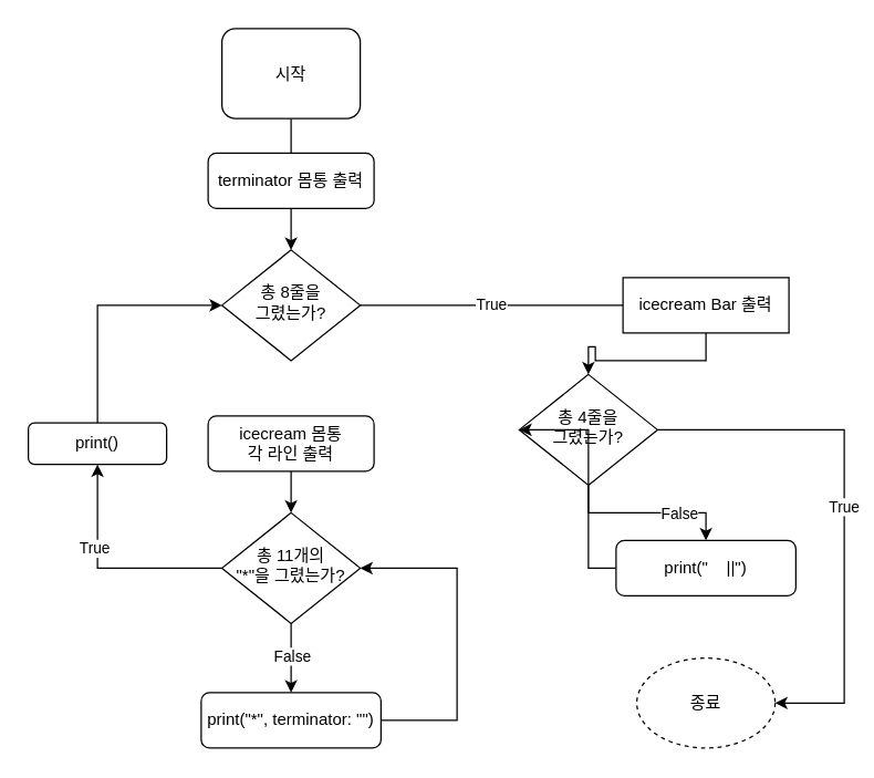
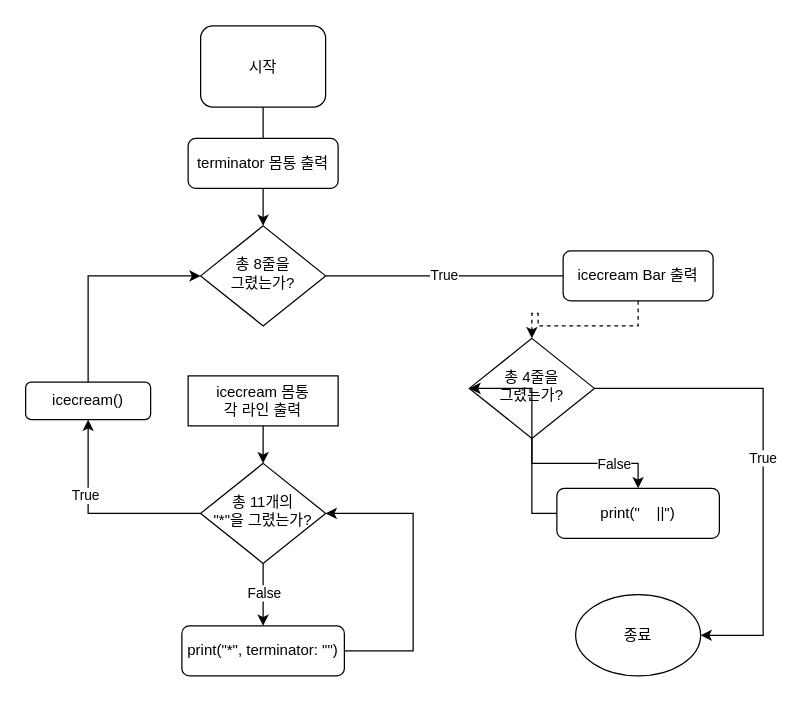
  <mxCell id="0" />
  <mxCell id="1" parent="0" />
  <mxCell id="2" value="" style="edgeStyle=orthogonalEdgeStyle;rounded=0;orthogonalLoop=1;jettySize=auto;html=1;" edge="1" parent="1" source="3" target="6"><mxGeometry relative="1" as="geometry" /></mxCell>
  <mxCell id="3" value="시작" style="whiteSpace=wrap;html=1;rounded=1;" vertex="1" parent="1"><mxGeometry x="160" y="20" width="100" height="65" as="geometry" /></mxCell>
  <mxCell id="4" value="terminator 몸통 출력" style="rounded=1;whiteSpace=wrap;html=1;fontSize=12;glass=0;strokeWidth=1;shadow=0;" vertex="1" parent="1"><mxGeometry x="150" y="110" width="120" height="40" as="geometry" /></mxCell>
  <mxCell id="5" value="True" style="edgeStyle=orthogonalEdgeStyle;rounded=0;orthogonalLoop=1;jettySize=auto;html=1;entryX=0;entryY=0.5;entryDx=0;entryDy=0;endArrow=none;" edge="1" parent="1" source="6" target="19"><mxGeometry relative="1" as="geometry" /></mxCell>
  <mxCell id="6" value="총 8줄을&lt;br&gt;그렸는가?" style="rhombus;whiteSpace=wrap;html=1;shadow=0;fontFamily=Helvetica;fontSize=12;align=center;strokeWidth=1;spacing=6;spacingTop=-4;" vertex="1" parent="1"><mxGeometry x="160" y="180" width="100" height="80" as="geometry" /></mxCell>
  <mxCell id="7" value="" style="edgeStyle=orthogonalEdgeStyle;rounded=0;orthogonalLoop=1;jettySize=auto;html=1;" edge="1" parent="1" source="8" target="13"><mxGeometry relative="1" as="geometry" /></mxCell>
- <mxCell id="8" value="icecream 몸통&lt;br&gt;각 라인 출력" style="rounded=1;whiteSpace=wrap;html=1;fontSize=12;glass=0;strokeWidth=1;shadow=0;" vertex="1" parent="1"><mxGeometry x="150" y="300" width="120" height="40" as="geometry" /></mxCell>
+ <mxCell id="8" value="icecream 몸통&lt;br&gt;각 라인 출력" style="whiteSpace=wrap;html=1;fontSize=12;glass=0;strokeWidth=1;shadow=0;rounded=0;" vertex="1" parent="1"><mxGeometry x="150" y="300" width="120" height="40" as="geometry" /></mxCell>
  <mxCell id="9" value="" style="edgeStyle=orthogonalEdgeStyle;rounded=0;orthogonalLoop=1;jettySize=auto;html=1;" edge="1" parent="1" source="13" target="14"><mxGeometry relative="1" as="geometry" /></mxCell>
  <mxCell id="10" value="False" style="edgeLabel;html=1;align=center;verticalAlign=middle;resizable=0;points=[];" vertex="1" connectable="0" parent="9"><mxGeometry x="-0.087" relative="1" as="geometry"><mxPoint as="offset" /></mxGeometry></mxCell>
  <mxCell id="11" style="edgeStyle=orthogonalEdgeStyle;rounded=0;orthogonalLoop=1;jettySize=auto;html=1;exitX=0;exitY=0.5;exitDx=0;exitDy=0;" edge="1" parent="1" source="13" target="17"><mxGeometry relative="1" as="geometry" /></mxCell>
  <mxCell id="12" value="True" style="edgeLabel;html=1;align=center;verticalAlign=middle;resizable=0;points=[];" vertex="1" connectable="0" parent="11"><mxGeometry x="0.272" y="3" relative="1" as="geometry"><mxPoint as="offset" /></mxGeometry></mxCell>
  <mxCell id="13" value="총 11개의&lt;br&gt;&quot;*&quot;을 그렸는가?" style="rhombus;whiteSpace=wrap;html=1;shadow=0;fontFamily=Helvetica;fontSize=12;align=center;strokeWidth=1;spacing=6;spacingTop=-4;" vertex="1" parent="1"><mxGeometry x="160" y="370" width="100" height="80" as="geometry" /></mxCell>
  <mxCell id="14" value="print(&quot;*&quot;, terminator: &quot;&quot;)" style="rounded=1;whiteSpace=wrap;html=1;fontSize=12;glass=0;strokeWidth=1;shadow=0;" vertex="1" parent="1"><mxGeometry x="145" y="500" width="130" height="40" as="geometry" /></mxCell>
  <mxCell id="15" value="" style="endArrow=classic;html=1;rounded=0;entryX=1;entryY=0.5;entryDx=0;entryDy=0;exitX=1;exitY=0.5;exitDx=0;exitDy=0;" edge="1" parent="1" source="14" target="13"><mxGeometry width="50" height="50" relative="1" as="geometry"><mxPoint x="290" y="460" as="sourcePoint" /><mxPoint x="340" y="410" as="targetPoint" /><Array as="points"><mxPoint x="330" y="520" /><mxPoint x="330" y="410" /></Array></mxGeometry></mxCell>
  <mxCell id="16" style="edgeStyle=orthogonalEdgeStyle;rounded=0;orthogonalLoop=1;jettySize=auto;html=1;entryX=0;entryY=0.5;entryDx=0;entryDy=0;" edge="1" parent="1" source="17" target="6"><mxGeometry relative="1" as="geometry"><Array as="points"><mxPoint x="70" y="220" /></Array></mxGeometry></mxCell>
- <mxCell id="17" value="print()" style="rounded=1;whiteSpace=wrap;html=1;fontSize=12;glass=0;strokeWidth=1;shadow=0;" vertex="1" parent="1"><mxGeometry x="20" y="305" width="100" height="30" as="geometry" /></mxCell>
- <mxCell id="18" value="" style="edgeStyle=orthogonalEdgeStyle;rounded=0;orthogonalLoop=1;jettySize=auto;html=1;" edge="1" parent="1" source="19" target="23"><mxGeometry relative="1" as="geometry" /></mxCell>
- <mxCell id="19" value="icecream Bar 출력" style="whiteSpace=wrap;html=1;fontSize=12;glass=0;strokeWidth=1;shadow=0;rounded=0;" vertex="1" parent="1"><mxGeometry x="450" y="200" width="120" height="40" as="geometry" /></mxCell>
+ <mxCell id="17" value="icecream()" style="rounded=1;whiteSpace=wrap;html=1;fontSize=12;glass=0;strokeWidth=1;shadow=0;" vertex="1" parent="1"><mxGeometry x="20" y="305" width="100" height="30" as="geometry" /></mxCell>
+ <mxCell id="18" value="" style="edgeStyle=orthogonalEdgeStyle;rounded=0;orthogonalLoop=1;jettySize=auto;html=1;dashed=1;" edge="1" parent="1" source="19" target="23"><mxGeometry relative="1" as="geometry" /></mxCell>
+ <mxCell id="19" value="icecream Bar 출력" style="rounded=1;whiteSpace=wrap;html=1;fontSize=12;glass=0;strokeWidth=1;shadow=0;" vertex="1" parent="1"><mxGeometry x="450" y="200" width="120" height="40" as="geometry" /></mxCell>
  <mxCell id="20" value="" style="edgeStyle=orthogonalEdgeStyle;rounded=0;orthogonalLoop=1;jettySize=auto;html=1;" edge="1" parent="1" source="23" target="25"><mxGeometry relative="1" as="geometry" /></mxCell>
  <mxCell id="21" value="False" style="edgeLabel;html=1;align=center;verticalAlign=middle;resizable=0;points=[];" vertex="1" connectable="0" parent="20"><mxGeometry x="0.366" relative="1" as="geometry"><mxPoint as="offset" /></mxGeometry></mxCell>
  <mxCell id="22" value="True" style="edgeStyle=orthogonalEdgeStyle;rounded=0;orthogonalLoop=1;jettySize=auto;html=1;entryX=1;entryY=0.5;entryDx=0;entryDy=0;exitX=1;exitY=0.5;exitDx=0;exitDy=0;" edge="1" parent="1" source="23" target="26"><mxGeometry relative="1" as="geometry"><Array as="points"><mxPoint x="610" y="310" /><mxPoint x="610" y="508" /></Array></mxGeometry></mxCell>
  <mxCell id="23" value="총 4줄을&lt;br&gt;그렸는가?" style="rhombus;whiteSpace=wrap;html=1;shadow=0;fontFamily=Helvetica;fontSize=12;align=center;strokeWidth=1;spacing=6;spacingTop=-4;" vertex="1" parent="1"><mxGeometry x="375" y="270" width="100" height="80" as="geometry" /></mxCell>
  <mxCell id="24" style="edgeStyle=orthogonalEdgeStyle;rounded=0;orthogonalLoop=1;jettySize=auto;html=1;entryX=0;entryY=0.5;entryDx=0;entryDy=0;" edge="1" parent="1" source="25" target="23"><mxGeometry relative="1" as="geometry"><Array as="points"><mxPoint x="425" y="410" /><mxPoint x="425" y="310" /></Array></mxGeometry></mxCell>
  <mxCell id="25" value="print(&quot;&amp;nbsp; &amp;nbsp; ||&quot;)" style="rounded=1;whiteSpace=wrap;html=1;fontSize=12;glass=0;strokeWidth=1;shadow=0;" vertex="1" parent="1"><mxGeometry x="445" y="390" width="130" height="40" as="geometry" /></mxCell>
- <mxCell id="26" value="종료" style="ellipse;whiteSpace=wrap;html=1;dashed=1;" vertex="1" parent="1"><mxGeometry x="460" y="475" width="100" height="65" as="geometry" /></mxCell>
+ <mxCell id="26" value="종료" style="ellipse;whiteSpace=wrap;html=1;" vertex="1" parent="1"><mxGeometry x="460" y="475" width="100" height="65" as="geometry" /></mxCell>
